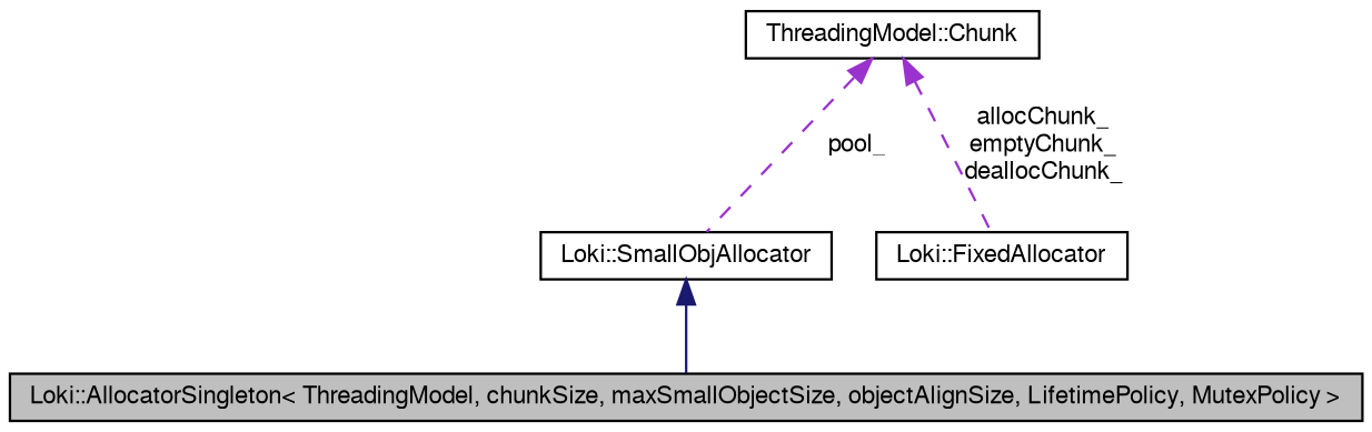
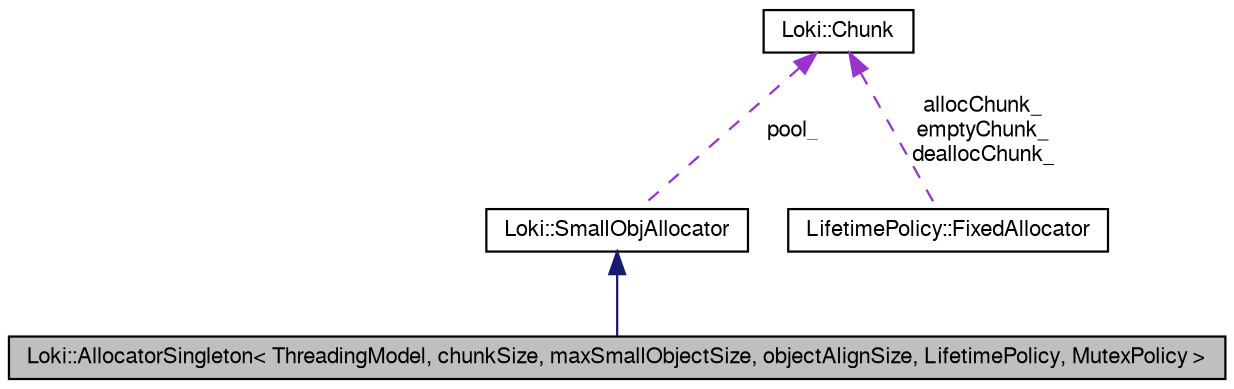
  digraph {
    node [color=black fontname=FreeSans fontsize=10 shape=record]
    edge [color=darkorchid3 dir=back fontname=FreeSans fontsize=10 labelfontname=FreeSans labelfontsize=10 style=dashed]
    n1 [fillcolor=grey75 fontcolor=black height=0.2 label="Loki::AllocatorSingleton\< ThreadingModel, chunkSize, maxSmallObjectSize, objectAlignSize, LifetimePolicy, MutexPolicy \>" style=filled width=0.4]
    n2 [height=0.2 label="Loki::SmallObjAllocator" width=0.4]
-   n3 [height=0.2 label="Loki::FixedAllocator" width=0.4]
-   n4 [height=0.2 label="ThreadingModel::Chunk" width=0.4]
+   n3 [height=0.2 label="LifetimePolicy::FixedAllocator" width=0.4]
+   n4 [height=0.2 label="Loki::Chunk" width=0.4]
    n2 -> n1 [color=midnightblue style=solid]
    n4 -> n2 [label=pool_]
    n4 -> n3 [label="allocChunk_\nemptyChunk_\ndeallocChunk_"]
  }
